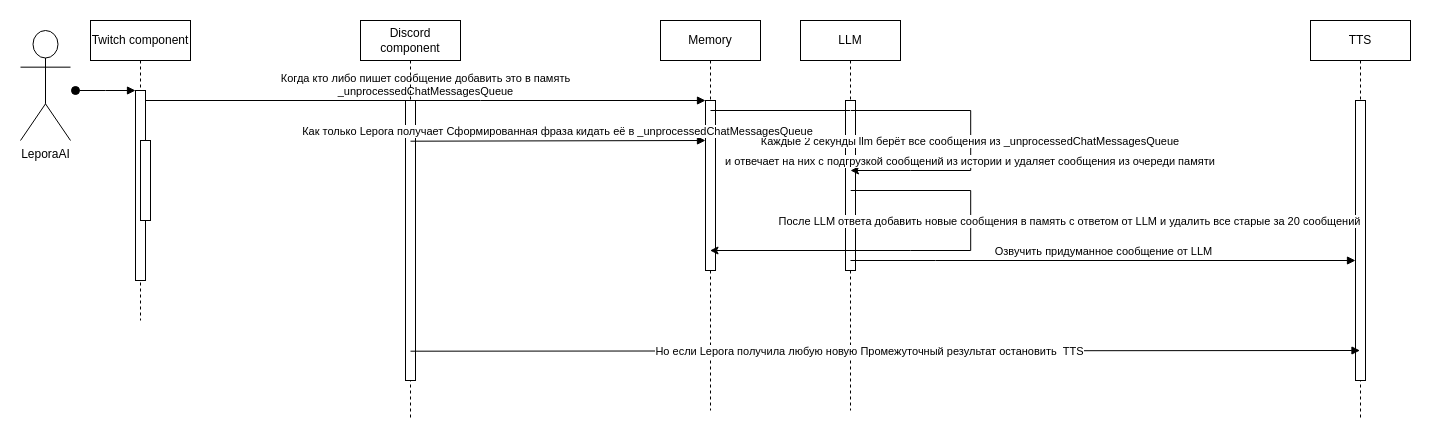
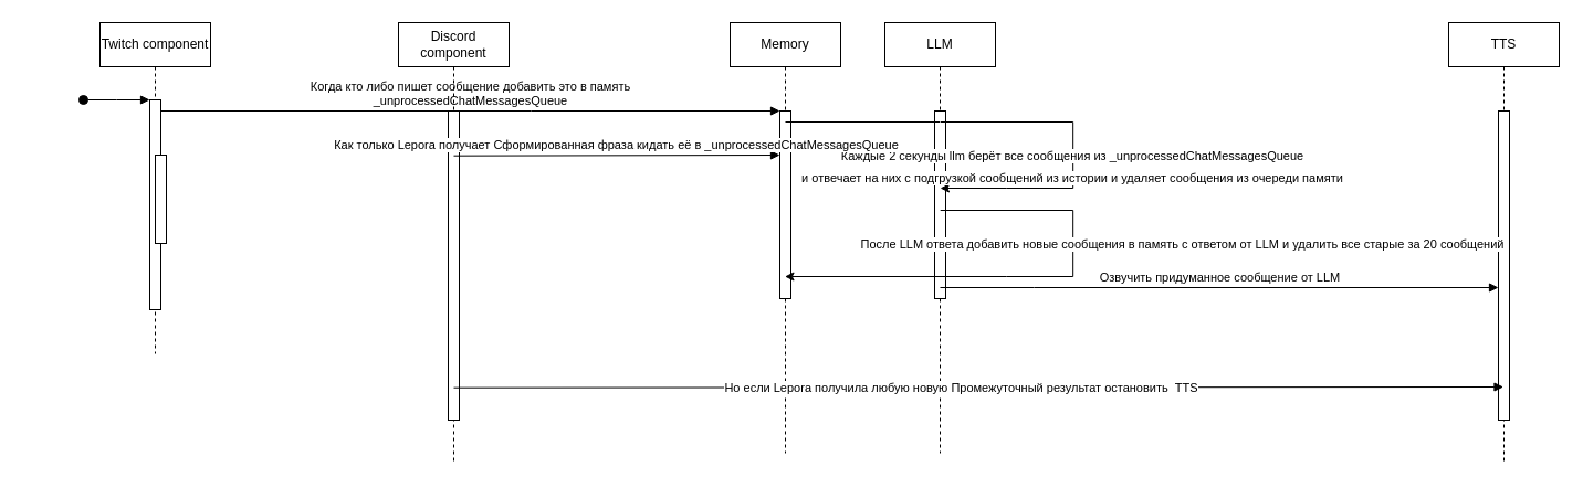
  <mxCell id="0" />
  <mxCell id="1" parent="0" />
  <mxCell id="2" value="Twitch component" style="shape=umlLifeline;perimeter=lifelinePerimeter;whiteSpace=wrap;html=1;container=0;dropTarget=0;collapsible=0;recursiveResize=0;outlineConnect=0;portConstraint=eastwest;newEdgeStyle={&quot;edgeStyle&quot;:&quot;elbowEdgeStyle&quot;,&quot;elbow&quot;:&quot;vertical&quot;,&quot;curved&quot;:0,&quot;rounded&quot;:0};" parent="1" vertex="1"><mxGeometry x="90" y="20" width="100" height="300" as="geometry" /></mxCell>
  <mxCell id="3" value="" style="html=1;points=[];perimeter=orthogonalPerimeter;outlineConnect=0;targetShapes=umlLifeline;portConstraint=eastwest;newEdgeStyle={&quot;edgeStyle&quot;:&quot;elbowEdgeStyle&quot;,&quot;elbow&quot;:&quot;vertical&quot;,&quot;curved&quot;:0,&quot;rounded&quot;:0};" parent="2" vertex="1"><mxGeometry x="45" y="70" width="10" height="190" as="geometry" /></mxCell>
  <mxCell id="4" value="" style="html=1;verticalAlign=bottom;startArrow=oval;endArrow=block;startSize=8;edgeStyle=elbowEdgeStyle;elbow=vertical;curved=0;rounded=0;" parent="2" target="3" edge="1"><mxGeometry relative="1" as="geometry"><mxPoint x="-15" y="70" as="sourcePoint" /></mxGeometry></mxCell>
  <mxCell id="5" value="" style="html=1;points=[];perimeter=orthogonalPerimeter;outlineConnect=0;targetShapes=umlLifeline;portConstraint=eastwest;newEdgeStyle={&quot;edgeStyle&quot;:&quot;elbowEdgeStyle&quot;,&quot;elbow&quot;:&quot;vertical&quot;,&quot;curved&quot;:0,&quot;rounded&quot;:0};" parent="2" vertex="1"><mxGeometry x="50" y="120" width="10" height="80" as="geometry" /></mxCell>
  <mxCell id="6" value="Memory" style="shape=umlLifeline;perimeter=lifelinePerimeter;whiteSpace=wrap;html=1;container=0;dropTarget=0;collapsible=0;recursiveResize=0;outlineConnect=0;portConstraint=eastwest;newEdgeStyle={&quot;edgeStyle&quot;:&quot;elbowEdgeStyle&quot;,&quot;elbow&quot;:&quot;vertical&quot;,&quot;curved&quot;:0,&quot;rounded&quot;:0};" parent="1" vertex="1"><mxGeometry x="660" y="20" width="100" height="390" as="geometry" /></mxCell>
  <mxCell id="7" value="" style="html=1;points=[];perimeter=orthogonalPerimeter;outlineConnect=0;targetShapes=umlLifeline;portConstraint=eastwest;newEdgeStyle={&quot;edgeStyle&quot;:&quot;elbowEdgeStyle&quot;,&quot;elbow&quot;:&quot;vertical&quot;,&quot;curved&quot;:0,&quot;rounded&quot;:0};" parent="6" vertex="1"><mxGeometry x="45" y="80" width="10" height="170" as="geometry" /></mxCell>
  <mxCell id="8" value="LLM" style="shape=umlLifeline;perimeter=lifelinePerimeter;whiteSpace=wrap;html=1;container=0;dropTarget=0;collapsible=0;recursiveResize=0;outlineConnect=0;portConstraint=eastwest;newEdgeStyle={&quot;edgeStyle&quot;:&quot;elbowEdgeStyle&quot;,&quot;elbow&quot;:&quot;vertical&quot;,&quot;curved&quot;:0,&quot;rounded&quot;:0};" vertex="1" parent="1"><mxGeometry x="800" y="20" width="100" height="390" as="geometry" /></mxCell>
  <mxCell id="9" value="" style="html=1;points=[];perimeter=orthogonalPerimeter;outlineConnect=0;targetShapes=umlLifeline;portConstraint=eastwest;newEdgeStyle={&quot;edgeStyle&quot;:&quot;elbowEdgeStyle&quot;,&quot;elbow&quot;:&quot;vertical&quot;,&quot;curved&quot;:0,&quot;rounded&quot;:0};" vertex="1" parent="8"><mxGeometry x="45" y="80" width="10" height="170" as="geometry" /></mxCell>
- <mxCell id="10" value="LeporaAI" style="shape=umlActor;verticalLabelPosition=bottom;verticalAlign=top;html=1;outlineConnect=0;" vertex="1" parent="1"><mxGeometry x="20" y="30" width="50" height="110" as="geometry" /></mxCell>
  <mxCell id="11" value="TTS" style="shape=umlLifeline;perimeter=lifelinePerimeter;whiteSpace=wrap;html=1;container=0;dropTarget=0;collapsible=0;recursiveResize=0;outlineConnect=0;portConstraint=eastwest;newEdgeStyle={&quot;edgeStyle&quot;:&quot;elbowEdgeStyle&quot;,&quot;elbow&quot;:&quot;vertical&quot;,&quot;curved&quot;:0,&quot;rounded&quot;:0};" vertex="1" parent="1"><mxGeometry x="1310" y="20" width="100" height="400" as="geometry" /></mxCell>
  <mxCell id="12" value="" style="html=1;points=[];perimeter=orthogonalPerimeter;outlineConnect=0;targetShapes=umlLifeline;portConstraint=eastwest;newEdgeStyle={&quot;edgeStyle&quot;:&quot;elbowEdgeStyle&quot;,&quot;elbow&quot;:&quot;vertical&quot;,&quot;curved&quot;:0,&quot;rounded&quot;:0};" vertex="1" parent="11"><mxGeometry x="45" y="80" width="10" height="280" as="geometry" /></mxCell>
  <mxCell id="13" value="" style="endArrow=classic;html=1;rounded=0;" edge="1" parent="1"><mxGeometry width="50" height="50" relative="1" as="geometry"><mxPoint x="850.19" y="110" as="sourcePoint" /><mxPoint x="850" y="170" as="targetPoint" /><Array as="points"><mxPoint x="970.19" y="110" /><mxPoint x="970.19" y="170" /><mxPoint x="910.19" y="170" /></Array></mxGeometry></mxCell>
  <mxCell id="14" value="Каждые 2 секунды llm берёт все сообщения из&amp;nbsp;_unprocessedChatMessagesQueue&amp;nbsp;" style="edgeLabel;html=1;align=center;verticalAlign=middle;resizable=0;points=[];" vertex="1" connectable="0" parent="13"><mxGeometry x="-0.605" y="-2" relative="1" as="geometry"><mxPoint x="61" y="28" as="offset" /></mxGeometry></mxCell>
  <mxCell id="15" value="и отвечает на них с подгрузкой сообщений из истории и удаляет сообщения из очереди памяти&amp;nbsp;" style="edgeLabel;html=1;align=center;verticalAlign=middle;resizable=0;points=[];" vertex="1" connectable="0" parent="13"><mxGeometry x="-0.605" y="-2" relative="1" as="geometry"><mxPoint x="61" y="48" as="offset" /></mxGeometry></mxCell>
  <mxCell id="16" value="" style="endArrow=none;html=1;rounded=0;" edge="1" parent="1" target="8"><mxGeometry width="50" height="50" relative="1" as="geometry"><mxPoint x="710" y="110" as="sourcePoint" /><mxPoint x="760" y="60" as="targetPoint" /></mxGeometry></mxCell>
  <mxCell id="17" value="" style="endArrow=classic;html=1;rounded=0;" edge="1" parent="1" target="6"><mxGeometry width="50" height="50" relative="1" as="geometry"><mxPoint x="850.19" y="190" as="sourcePoint" /><mxPoint x="850" y="250" as="targetPoint" /><Array as="points"><mxPoint x="970.19" y="190" /><mxPoint x="970.19" y="250" /><mxPoint x="910.19" y="250" /></Array></mxGeometry></mxCell>
  <mxCell id="18" value="После LLM ответа добавить новые сообщения в память с ответом от LLM и удалить все старые за 20 сообщений" style="edgeLabel;html=1;align=center;verticalAlign=middle;resizable=0;points=[];" vertex="1" connectable="0" parent="17"><mxGeometry x="-0.605" y="-2" relative="1" as="geometry"><mxPoint x="131" y="28" as="offset" /></mxGeometry></mxCell>
  <mxCell id="19" value="Озвучить придуманное сообщение от LLM" style="html=1;verticalAlign=bottom;endArrow=block;edgeStyle=elbowEdgeStyle;elbow=vertical;curved=0;rounded=0;" edge="1" parent="1" target="12"><mxGeometry relative="1" as="geometry"><mxPoint x="850" y="260" as="sourcePoint" /><Array as="points"><mxPoint x="935" y="260" /></Array><mxPoint x="1160" y="260" as="targetPoint" /></mxGeometry></mxCell>
  <mxCell id="20" value="Когда кто либо пишет сообщение добавить это в память&lt;br&gt;_unprocessedChatMessagesQueue" style="html=1;verticalAlign=bottom;endArrow=block;edgeStyle=elbowEdgeStyle;elbow=vertical;curved=0;rounded=0;shadow=0;" parent="1" source="3" target="7" edge="1"><mxGeometry x="0.001" relative="1" as="geometry"><mxPoint x="495" y="110" as="sourcePoint" /><Array as="points"><mxPoint x="480" y="100" /></Array><mxPoint as="offset" /></mxGeometry></mxCell>
  <mxCell id="21" value="Discord component" style="shape=umlLifeline;perimeter=lifelinePerimeter;whiteSpace=wrap;html=1;container=0;dropTarget=0;collapsible=0;recursiveResize=0;outlineConnect=0;portConstraint=eastwest;newEdgeStyle={&quot;edgeStyle&quot;:&quot;elbowEdgeStyle&quot;,&quot;elbow&quot;:&quot;vertical&quot;,&quot;curved&quot;:0,&quot;rounded&quot;:0};" vertex="1" parent="1"><mxGeometry x="360" y="20" width="100" height="400" as="geometry" /></mxCell>
  <mxCell id="22" value="" style="html=1;points=[];perimeter=orthogonalPerimeter;outlineConnect=0;targetShapes=umlLifeline;portConstraint=eastwest;newEdgeStyle={&quot;edgeStyle&quot;:&quot;elbowEdgeStyle&quot;,&quot;elbow&quot;:&quot;vertical&quot;,&quot;curved&quot;:0,&quot;rounded&quot;:0};" vertex="1" parent="21"><mxGeometry x="45" y="80" width="10" height="280" as="geometry" /></mxCell>
  <mxCell id="23" value="Как только Lepora получает&amp;nbsp;Сформированная фраза кидать её в _unprocessedChatMessagesQueue" style="html=1;verticalAlign=bottom;endArrow=block;edgeStyle=elbowEdgeStyle;elbow=vertical;curved=0;rounded=0;shadow=0;" edge="1" parent="1"><mxGeometry x="0.003" relative="1" as="geometry"><mxPoint x="410" y="140.69" as="sourcePoint" /><Array as="points"><mxPoint x="480" y="140" /></Array><mxPoint x="705" y="140" as="targetPoint" /><mxPoint as="offset" /></mxGeometry></mxCell>
  <mxCell id="24" value="" style="html=1;verticalAlign=bottom;endArrow=block;edgeStyle=elbowEdgeStyle;elbow=vertical;curved=0;rounded=0;shadow=0;" edge="1" parent="1" target="11"><mxGeometry x="0.763" y="-160" relative="1" as="geometry"><mxPoint x="410" y="350.69" as="sourcePoint" /><Array as="points"><mxPoint x="480" y="350" /></Array><mxPoint x="1360" y="340" as="targetPoint" /><mxPoint as="offset" /></mxGeometry></mxCell>
  <mxCell id="25" value="Но если Lepora получила любую новую&amp;nbsp;Промежуточный результат остановить&amp;nbsp; TTS" style="edgeLabel;html=1;align=center;verticalAlign=middle;resizable=0;points=[];" vertex="1" connectable="0" parent="24"><mxGeometry x="-0.033" relative="1" as="geometry"><mxPoint as="offset" /></mxGeometry></mxCell>
